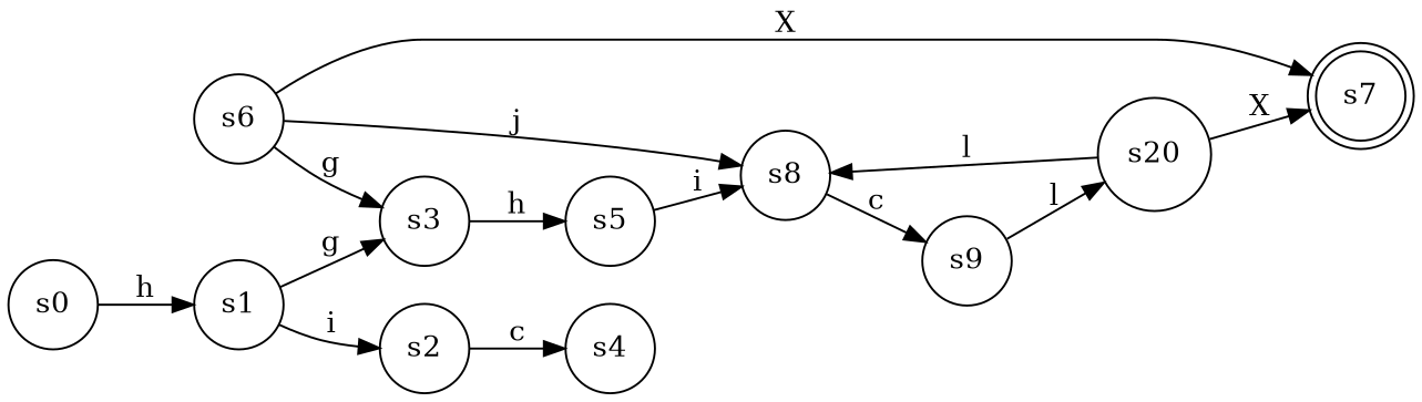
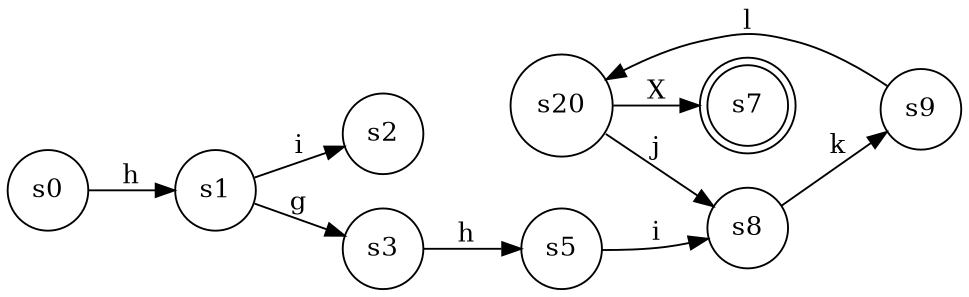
  digraph {
    rankdir=LR
    node [shape=circle]
    s7 [shape=doublecircle]
    s0
    s1
    s2
    s3
-   s4
    s5
    s8
-   s6
    s9
    n11 [label=s20]
    s0 -> s1 [label=h]
    s1 -> s2 [label=i]
    s1 -> s3 [label=g]
-   s2 -> s4 [label=c]
    s3 -> s5 [label=h]
    s5 -> s8 [label=i]
-   s8 -> s9 [label=c]
-   s6 -> s7 [label=X]
-   s6 -> s3 [label=g]
-   s6 -> s8 [label=j]
+   s8 -> s9 [label=k]
    s9 -> n11 [label=l]
    n11 -> s7 [label=X]
-   n11 -> s8 [label=l]
+   n11 -> s8 [label=j]
  }
